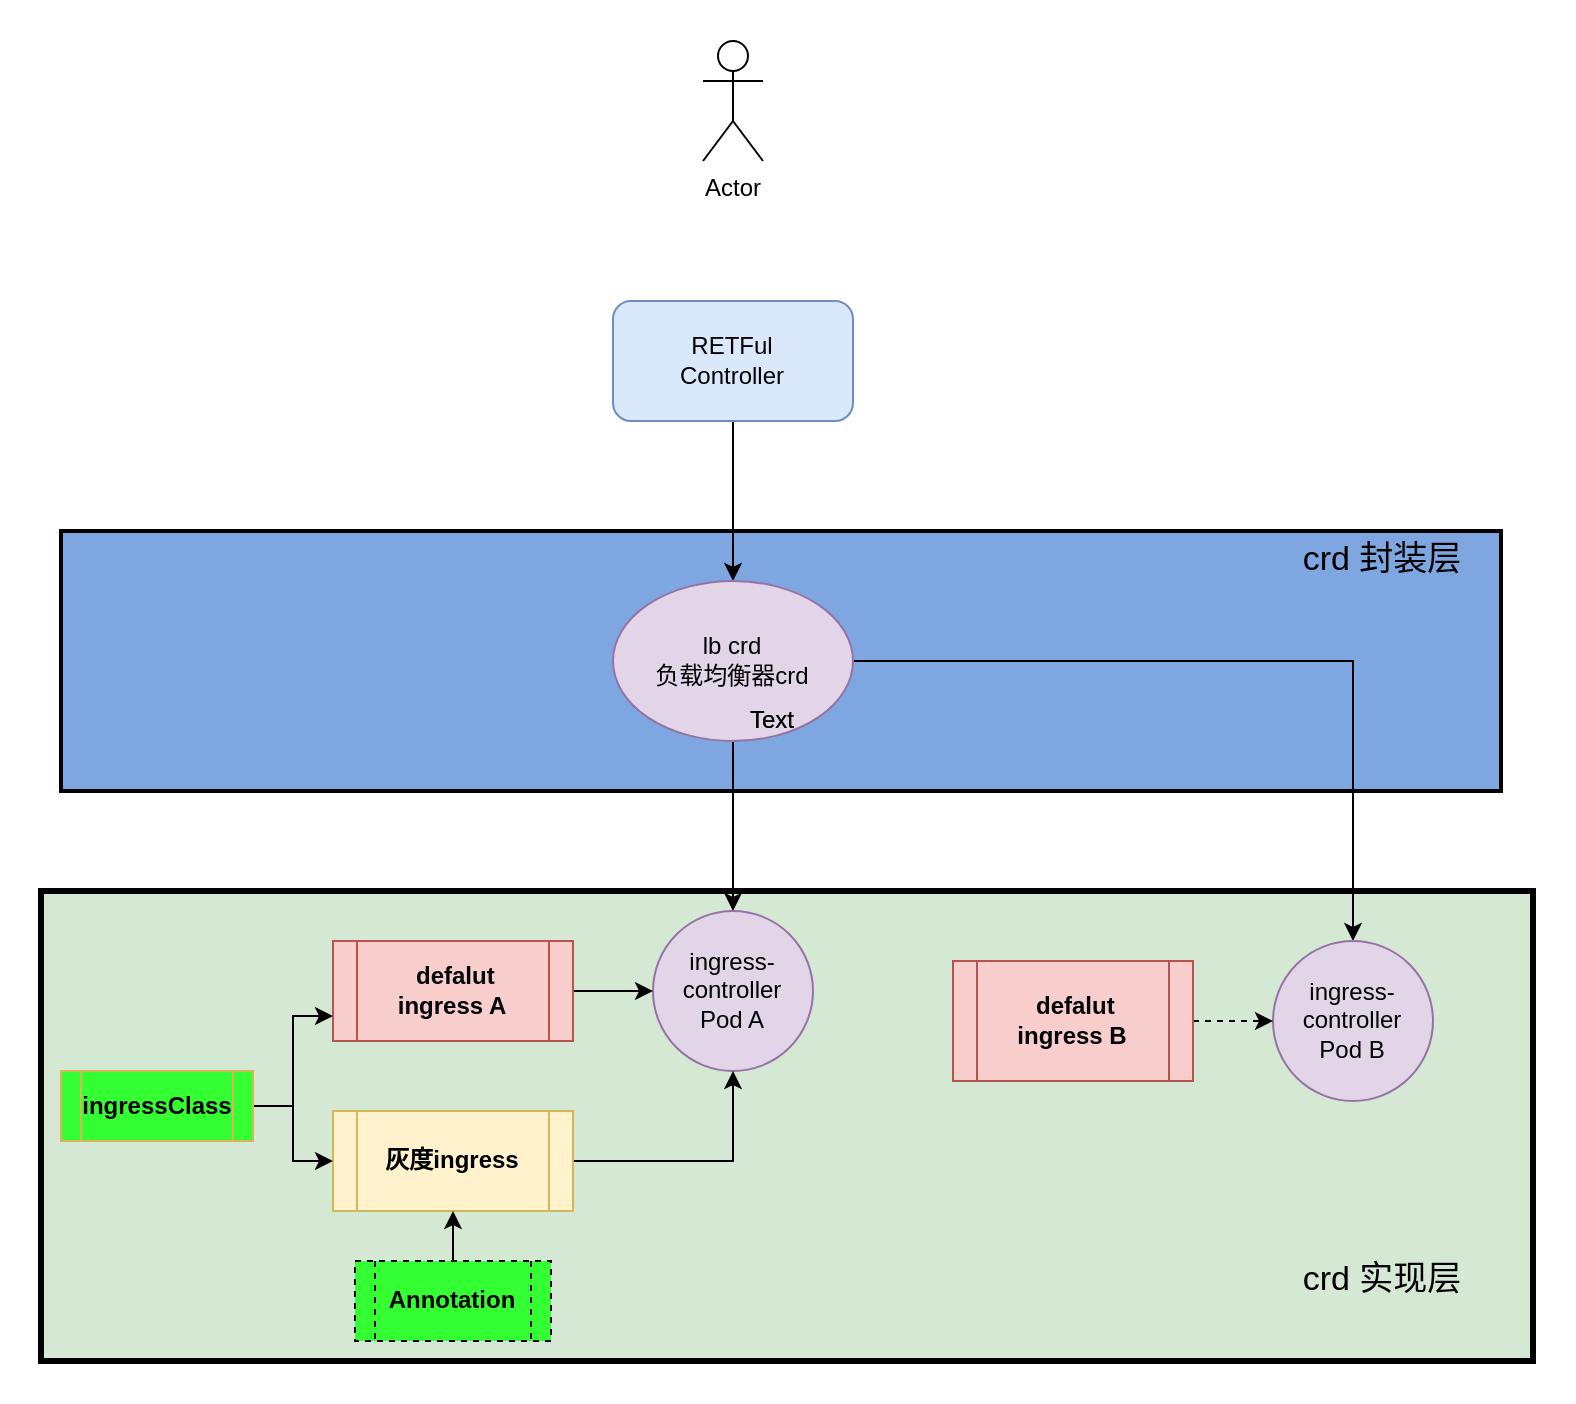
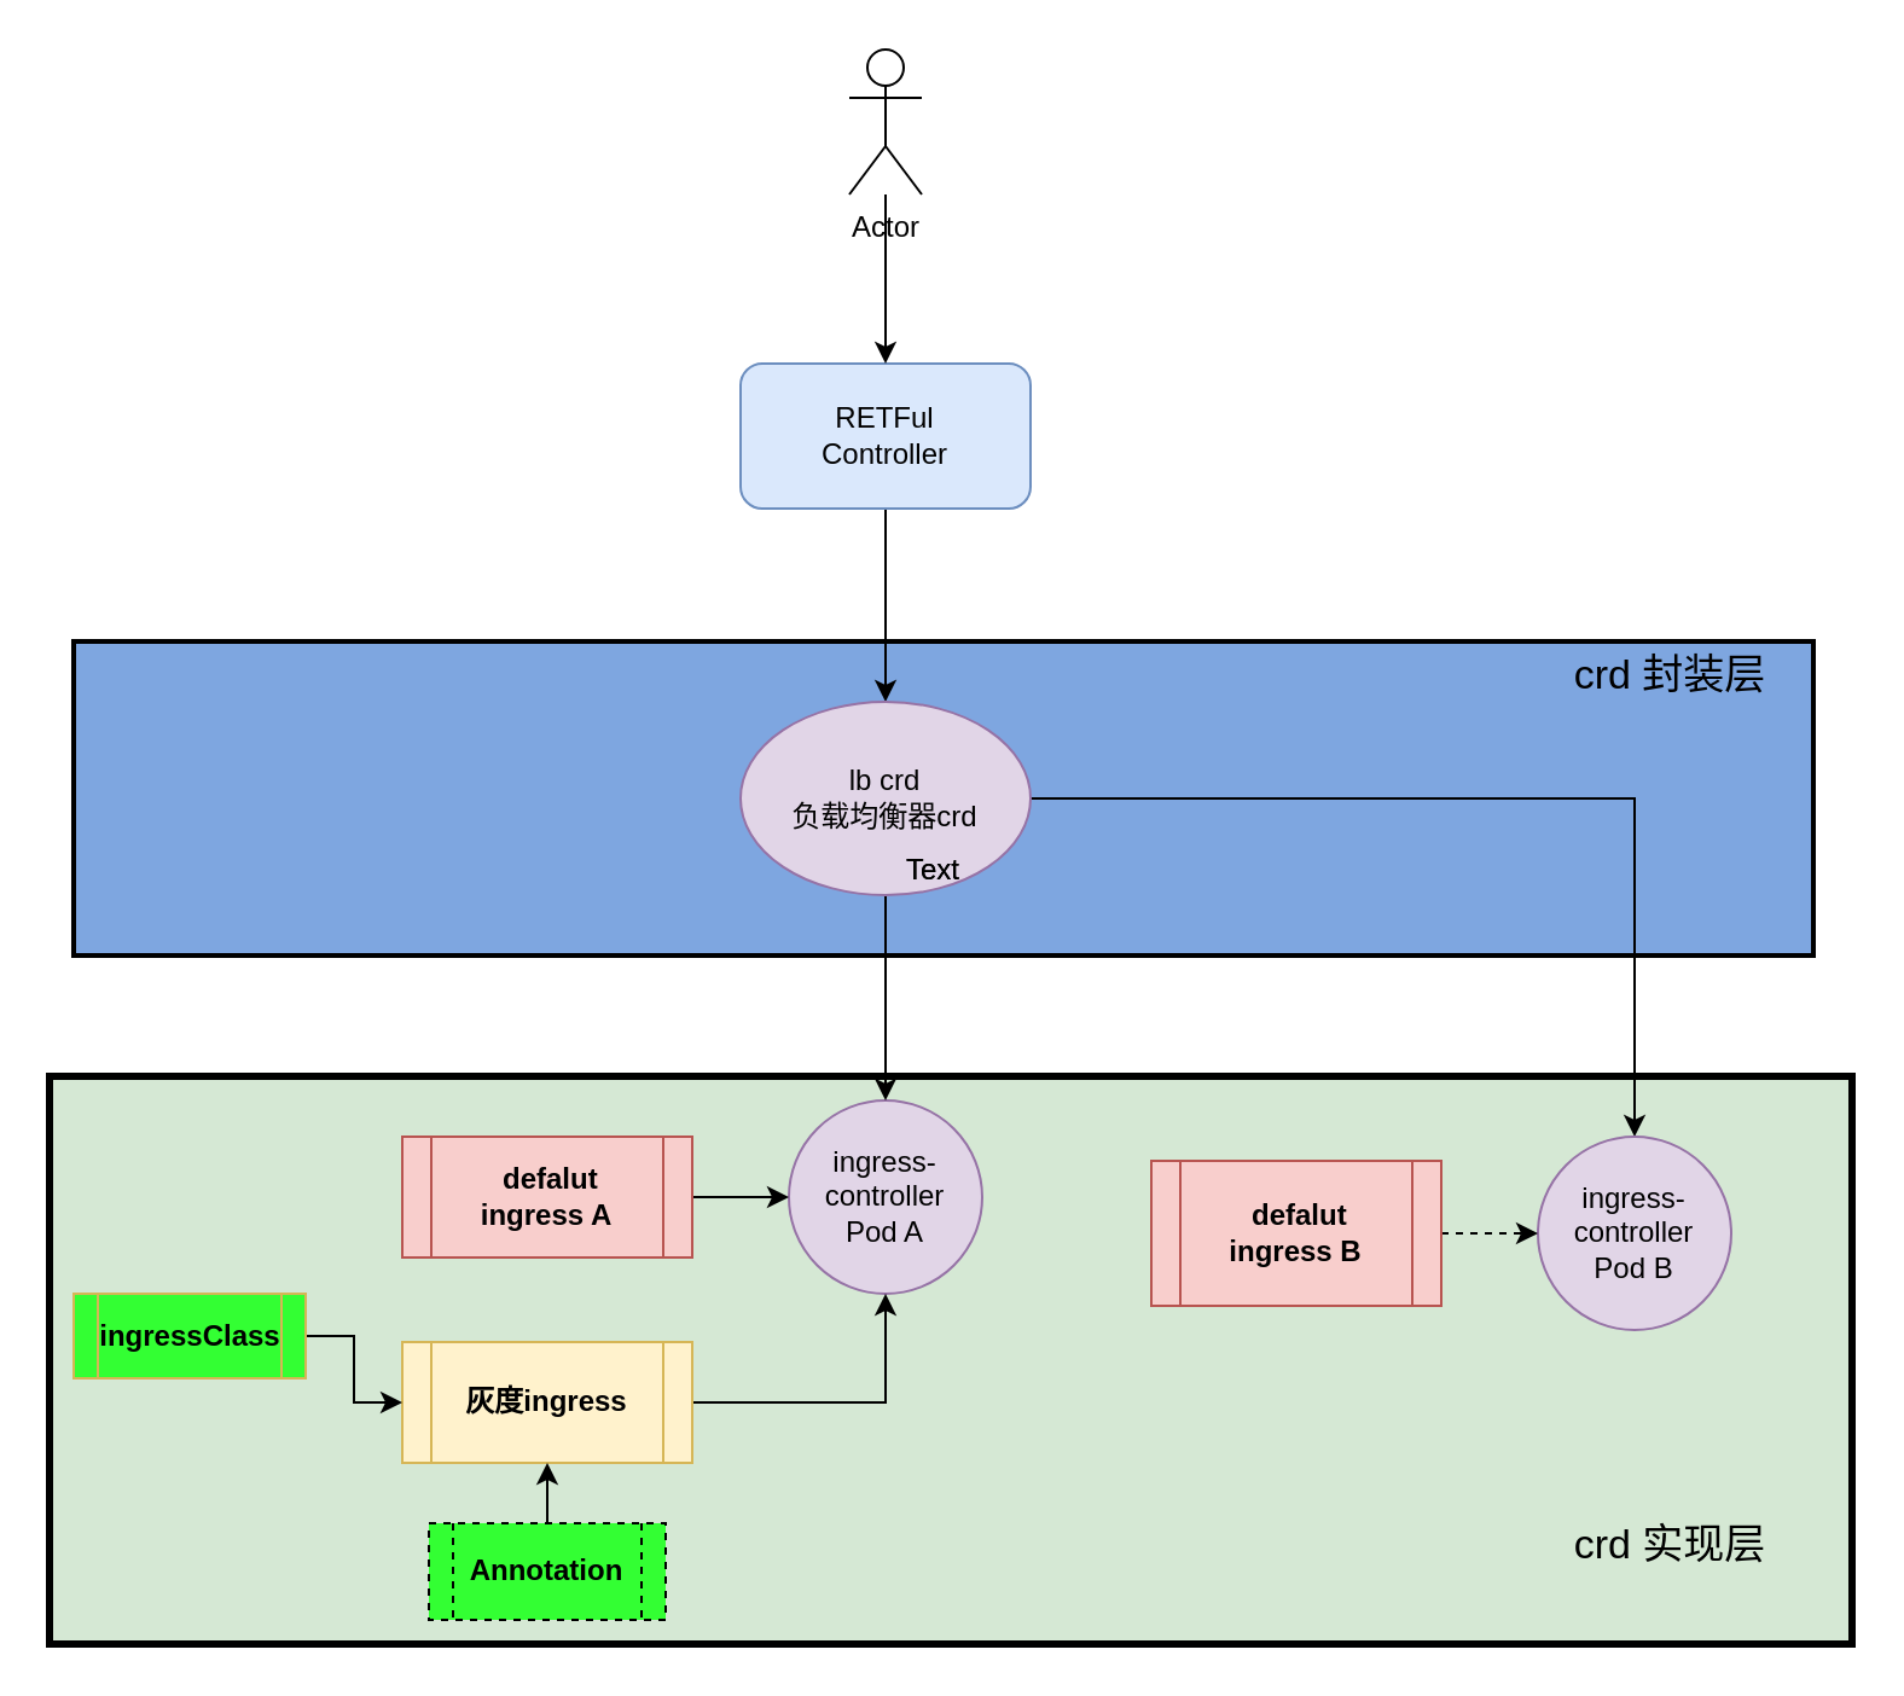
  <mxCell id="0" />
  <mxCell id="1" parent="0" />
  <mxCell id="2" value="" style="rounded=0;whiteSpace=wrap;html=1;fillColor=#D5E8D4;strokeWidth=3;" parent="1" vertex="1"><mxGeometry x="20" y="445" width="746" height="235" as="geometry" /></mxCell>
  <mxCell id="3" value="" style="rounded=0;whiteSpace=wrap;html=1;fillColor=#7EA6E0;strokeWidth=2;" parent="1" vertex="1"><mxGeometry x="30" y="265" width="720" height="130" as="geometry" /></mxCell>
  <mxCell id="4" style="edgeStyle=orthogonalEdgeStyle;rounded=0;orthogonalLoop=1;jettySize=auto;html=1;exitX=0.5;exitY=1;exitDx=0;exitDy=0;" parent="1" source="5" target="13" edge="1"><mxGeometry relative="1" as="geometry" /></mxCell>
  <mxCell id="5" value="RETFul&lt;br&gt;Controller" style="rounded=1;whiteSpace=wrap;html=1;fillColor=#dae8fc;strokeColor=#6c8ebf;" parent="1" vertex="1"><mxGeometry x="306" y="150" width="120" height="60" as="geometry" /></mxCell>
  <mxCell id="6" value="ingress-controller&lt;br&gt;Pod A" style="ellipse;whiteSpace=wrap;html=1;aspect=fixed;fillColor=#e1d5e7;strokeColor=#9673a6;" parent="1" vertex="1"><mxGeometry x="326" y="455" width="80" height="80" as="geometry" /></mxCell>
  <mxCell id="7" style="edgeStyle=orthogonalEdgeStyle;rounded=0;orthogonalLoop=1;jettySize=auto;html=1;" parent="1" source="8" target="6" edge="1"><mxGeometry relative="1" as="geometry" /></mxCell>
  <mxCell id="8" value="&lt;b&gt;&amp;nbsp;defalut&lt;br&gt;ingress A&lt;/b&gt;" style="shape=process;whiteSpace=wrap;html=1;backgroundOutline=1;fillColor=#f8cecc;strokeColor=#b85450;" parent="1" vertex="1"><mxGeometry x="166" y="470" width="120" height="50" as="geometry" /></mxCell>
  <mxCell id="9" style="edgeStyle=orthogonalEdgeStyle;rounded=0;orthogonalLoop=1;jettySize=auto;html=1;entryX=0.5;entryY=1;entryDx=0;entryDy=0;" parent="1" source="10" target="6" edge="1"><mxGeometry relative="1" as="geometry" /></mxCell>
  <mxCell id="10" value="&lt;b&gt;灰度ingress&lt;/b&gt;" style="shape=process;whiteSpace=wrap;html=1;backgroundOutline=1;fillColor=#fff2cc;strokeColor=#d6b656;" parent="1" vertex="1"><mxGeometry x="166" y="555" width="120" height="50" as="geometry" /></mxCell>
  <mxCell id="11" style="edgeStyle=orthogonalEdgeStyle;rounded=0;orthogonalLoop=1;jettySize=auto;html=1;exitX=1;exitY=0.5;exitDx=0;exitDy=0;entryX=0.5;entryY=0;entryDx=0;entryDy=0;strokeColor=#000000;" parent="1" source="13" target="16" edge="1"><mxGeometry relative="1" as="geometry" /></mxCell>
  <mxCell id="12" style="edgeStyle=orthogonalEdgeStyle;rounded=0;orthogonalLoop=1;jettySize=auto;html=1;exitX=0.5;exitY=1;exitDx=0;exitDy=0;" parent="1" source="13" target="6" edge="1"><mxGeometry relative="1" as="geometry" /></mxCell>
  <mxCell id="13" value="lb crd&lt;br&gt;负载均衡器crd" style="ellipse;whiteSpace=wrap;html=1;fillColor=#e1d5e7;strokeColor=#9673a6;" parent="1" vertex="1"><mxGeometry x="306" y="290" width="120" height="80" as="geometry" /></mxCell>
+ <mxCell id="14" style="edgeStyle=orthogonalEdgeStyle;rounded=0;orthogonalLoop=1;jettySize=auto;html=1;" parent="1" source="15" target="5" edge="1"><mxGeometry relative="1" as="geometry" /></mxCell>
  <mxCell id="15" value="Actor" style="shape=umlActor;verticalLabelPosition=bottom;verticalAlign=top;html=1;outlineConnect=0;" parent="1" vertex="1"><mxGeometry x="351" y="20" width="30" height="60" as="geometry" /></mxCell>
  <mxCell id="16" value="ingress-controller&lt;br&gt;Pod B" style="ellipse;whiteSpace=wrap;html=1;aspect=fixed;fillColor=#e1d5e7;strokeColor=#9673a6;" parent="1" vertex="1"><mxGeometry x="636" y="470" width="80" height="80" as="geometry" /></mxCell>
  <mxCell id="17" style="edgeStyle=orthogonalEdgeStyle;rounded=0;orthogonalLoop=1;jettySize=auto;html=1;dashed=1;" parent="1" source="18" target="16" edge="1"><mxGeometry relative="1" as="geometry" /></mxCell>
  <mxCell id="18" value="&lt;b&gt;&amp;nbsp;defalut&lt;br&gt;ingress B&lt;/b&gt;" style="shape=process;whiteSpace=wrap;html=1;backgroundOutline=1;fillColor=#f8cecc;strokeColor=#b85450;" parent="1" vertex="1"><mxGeometry x="476" y="480" width="120" height="60" as="geometry" /></mxCell>
  <mxCell id="19" value="&lt;font style=&quot;font-size: 17px&quot;&gt;crd 封装层&lt;/font&gt;" style="text;html=1;strokeColor=none;fillColor=none;align=center;verticalAlign=middle;whiteSpace=wrap;rounded=0;" parent="1" vertex="1"><mxGeometry x="636" y="270" width="110" height="20" as="geometry" /></mxCell>
  <mxCell id="20" value="&lt;font style=&quot;font-size: 17px&quot;&gt;crd 实现层&lt;/font&gt;" style="text;html=1;strokeColor=none;fillColor=none;align=center;verticalAlign=middle;whiteSpace=wrap;rounded=0;" parent="1" vertex="1"><mxGeometry x="631" y="630" width="120" height="20" as="geometry" /></mxCell>
- <mxCell id="21" style="edgeStyle=orthogonalEdgeStyle;rounded=0;orthogonalLoop=1;jettySize=auto;html=1;exitX=1;exitY=0.5;exitDx=0;exitDy=0;entryX=0;entryY=0.75;entryDx=0;entryDy=0;" parent="1" source="23" target="8" edge="1"><mxGeometry relative="1" as="geometry" /></mxCell>
  <mxCell id="22" style="edgeStyle=orthogonalEdgeStyle;rounded=0;orthogonalLoop=1;jettySize=auto;html=1;" parent="1" source="23" target="10" edge="1"><mxGeometry relative="1" as="geometry" /></mxCell>
  <mxCell id="23" value="&lt;b&gt;ingressClass&lt;/b&gt;" style="shape=process;whiteSpace=wrap;html=1;backgroundOutline=1;strokeColor=#d6b656;fillColor=#33FF33;" parent="1" vertex="1"><mxGeometry x="30" y="535" width="96" height="35" as="geometry" /></mxCell>
  <mxCell id="24" style="edgeStyle=orthogonalEdgeStyle;rounded=0;orthogonalLoop=1;jettySize=auto;html=1;entryX=0.5;entryY=1;entryDx=0;entryDy=0;" parent="1" source="25" target="10" edge="1"><mxGeometry relative="1" as="geometry" /></mxCell>
  <mxCell id="25" value="&lt;b&gt;Annotation&lt;/b&gt;" style="shape=process;whiteSpace=wrap;html=1;backgroundOutline=1;fillColor=#33FF33;dashed=1;" parent="1" vertex="1"><mxGeometry x="177" y="630" width="98" height="40" as="geometry" /></mxCell>
  <mxCell id="26" value="Text" style="text;html=1;strokeColor=none;fillColor=none;align=center;verticalAlign=middle;whiteSpace=wrap;rounded=0;" parent="1" vertex="1"><mxGeometry x="366" y="350" width="40" height="20" as="geometry" /></mxCell>
  <mxCell id="27" value="Text" style="text;html=1;strokeColor=none;fillColor=none;align=center;verticalAlign=middle;whiteSpace=wrap;rounded=0;" parent="1" vertex="1"><mxGeometry x="366" y="350" width="40" height="20" as="geometry" /></mxCell>
